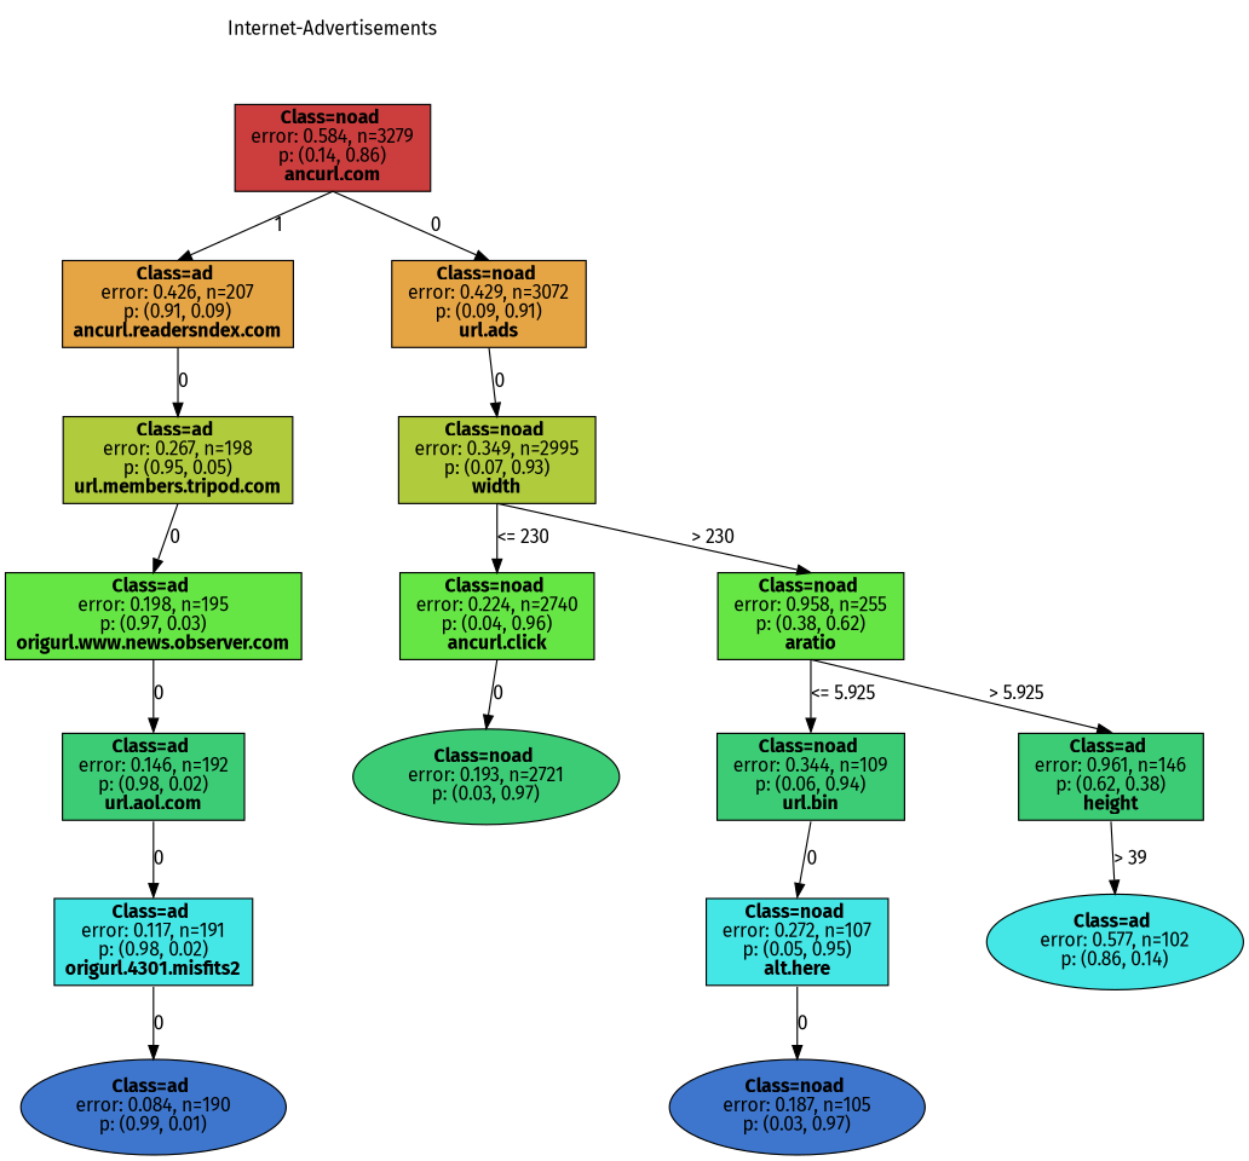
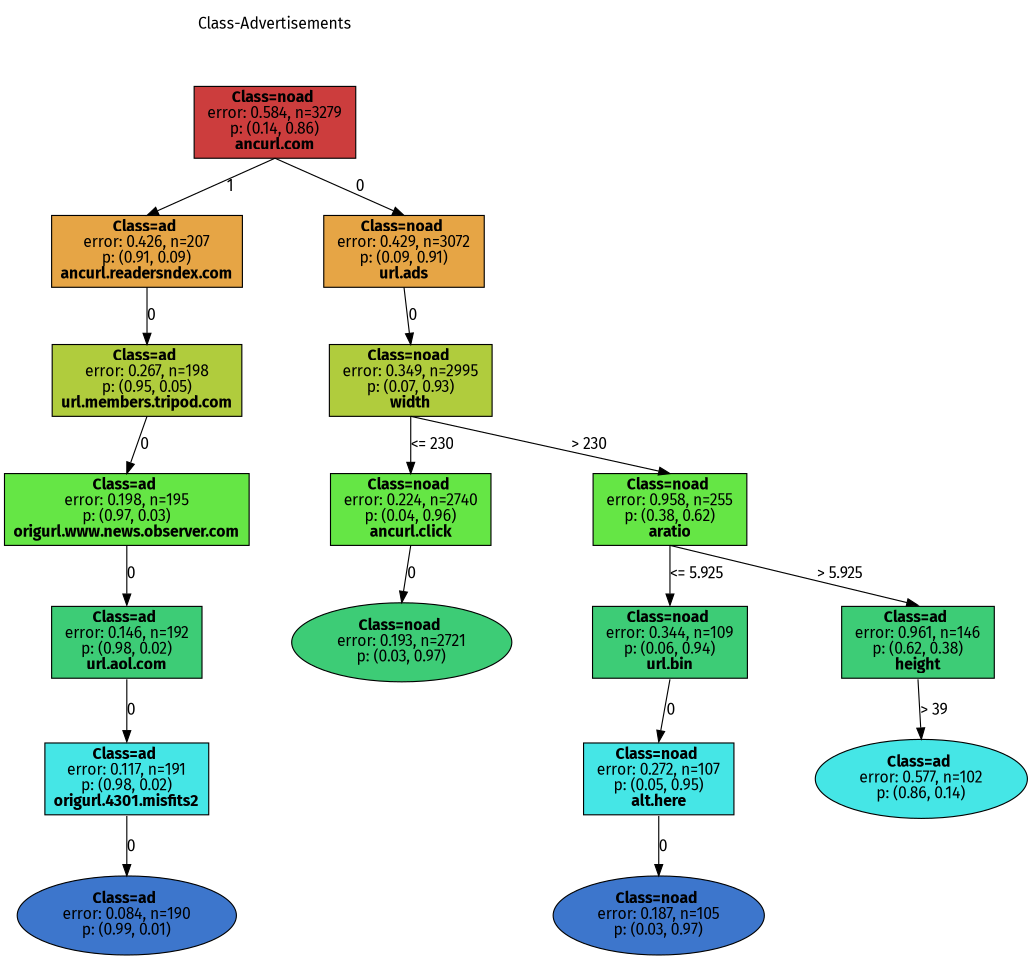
  digraph {
    nodesep=1
    ranksep=0.5
    splines=false
    fontname="Fira Sans"
    node [color=black fillcolor="0.400 0.7 0.800" fontname="Fira Sans" shape=rect style=filled]
    edge [fontname="Fira Sans" headport=n tailport=s]
-   n1 [fillcolor=white label="Internet-Advertisements" shape=plaintext]
+   n1 [fillcolor=white label="Class-Advertisements" shape=plaintext]
    n2 [fillcolor="0.000 0.7 0.800" label=<<b> Class=noad </b> <br/> error: 0.584, n=3279 <br/> p: (0.14, 0.86) <br/><b>ancurl.com</b>>]
    n3 [fillcolor="0.100 0.7 0.900" label=<<b> Class=ad </b> <br/> error: 0.426, n=207 <br/> p: (0.91, 0.09) <br/><b>ancurl.readersndex.com</b>>]
    n4 [fillcolor="0.100 0.7 0.900" label=<<b> Class=noad </b> <br/> error: 0.429, n=3072 <br/> p: (0.09, 0.91) <br/><b>url.ads</b>>]
    n5 [fillcolor="0.200 0.7 0.800" label=<<b> Class=ad </b> <br/> error: 0.267, n=198 <br/> p: (0.95, 0.05) <br/><b>url.members.tripod.com</b>>]
    n6 [fillcolor="0.300 0.7 0.900" label=<<b> Class=ad </b> <br/> error: 0.198, n=195 <br/> p: (0.97, 0.03) <br/><b>origurl.www.news.observer.com</b>>]
    n7 [label=<<b> Class=ad </b> <br/> error: 0.146, n=192 <br/> p: (0.98, 0.02) <br/><b>url.aol.com</b>>]
    n8 [fillcolor="0.500 0.7 0.900" label=<<b> Class=ad </b> <br/> error: 0.117, n=191 <br/> p: (0.98, 0.02) <br/><b>origurl.4301.misfits2</b>>]
    n9 [fillcolor="0.600 0.7 0.800" label=<<b> Class=ad </b> <br/> error: 0.084, n=190 <br/> p: (0.99, 0.01) > shape=oval]
    n10 [fillcolor="0.200 0.7 0.800" label=<<b> Class=noad </b> <br/> error: 0.349, n=2995 <br/> p: (0.07, 0.93) <br/><b>width</b>>]
    n11 [fillcolor="0.300 0.7 0.900" label=<<b> Class=noad </b> <br/> error: 0.224, n=2740 <br/> p: (0.04, 0.96) <br/><b>ancurl.click</b>>]
    n12 [fillcolor="0.300 0.7 0.900" label=<<b> Class=noad </b> <br/> error: 0.958, n=255 <br/> p: (0.38, 0.62) <br/><b>aratio</b>>]
    n13 [label=<<b> Class=noad </b> <br/> error: 0.193, n=2721 <br/> p: (0.03, 0.97) > shape=oval]
    n14 [label=<<b> Class=noad </b> <br/> error: 0.344, n=109 <br/> p: (0.06, 0.94) <br/><b>url.bin</b>>]
    n15 [label=<<b> Class=ad </b> <br/> error: 0.961, n=146 <br/> p: (0.62, 0.38) <br/><b>height</b>>]
    n16 [fillcolor="0.500 0.7 0.900" label=<<b> Class=noad </b> <br/> error: 0.272, n=107 <br/> p: (0.05, 0.95) <br/><b>alt.here</b>>]
    n17 [fillcolor="0.600 0.7 0.800" label=<<b> Class=noad </b> <br/> error: 0.187, n=105 <br/> p: (0.03, 0.97) > shape=oval]
    n18 [fillcolor="0.500 0.7 0.900" label=<<b> Class=ad </b> <br/> error: 0.577, n=102 <br/> p: (0.86, 0.14) > shape=oval]
    n1 -> n2 [style=invis]
    n2 -> n3 [label=1]
    n2 -> n4 [label=0]
    n3 -> n5 [label=0]
    n4 -> n10 [label=0]
    n5 -> n6 [label=0]
    n6 -> n7 [label=0]
    n7 -> n8 [label=0]
    n8 -> n9 [label=0]
    n10 -> n11 [label="<= 230"]
    n10 -> n12 [label="> 230"]
    n11 -> n13 [label=0]
    n12 -> n14 [label="<= 5.925"]
    n12 -> n15 [label="> 5.925"]
    n14 -> n16 [label=0]
    n15 -> n18 [label="> 39"]
    n16 -> n17 [label=0]
  }
